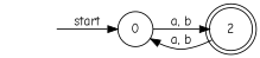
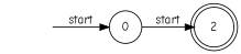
  digraph {
    fontname="Comic Neue"
    rankdir=LR
    node [fontname="Comic Neue"]
    edge [fontname="Comic Neue"]
    "" [shape=none]
    n2 [label=0 shape=circle]
    2 [shape=doublecircle]
    "" -> n2 [label=start]
-   n2 -> 2 [label="a, b"]
-   2 -> n2 [label="a, b"]
+   n2 -> 2 [label=start]
  }
